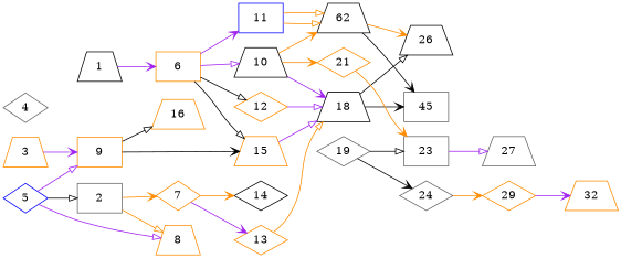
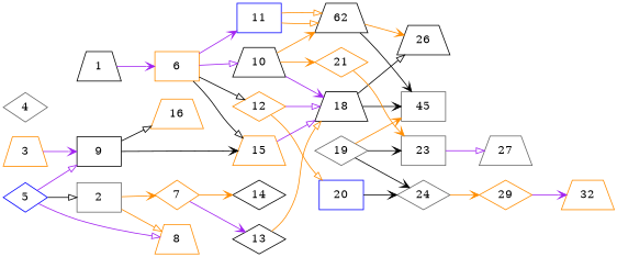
  digraph {
    rankdir=LR
    node [alpha=0.03 color=darkorange compute_size=549755813888 result_size=74752 shape=trapezium]
    edge [arrowhead=vee color=darkorange]
    1 [alpha=0.01 color=black compute_size=22945579008 ram=38518112 result_size=70656 trans_size=492927]
    6 [alpha=0.11 compute_size=4535255040 ram=50382272 shape=box trans_size=931027]
    10 [alpha=0.08 color=black compute_size=1056728902476 ram=33248144 result_size=54272 trans_size=711370]
    11 [alpha=0.06 color=blue compute_size=8589934592 ram=15074912 result_size=70656 shape=box trans_size=22891]
    12 [alpha=0.17 compute_size=68719476736 ram=50227040 shape=diamond trans_size=199902]
    15 [compute_size=782757789696 ram=39314864 result_size=54272 trans_size=510350]
    18 [alpha=0.04 color=black compute_size=489152512 ram=31382192 result_size=70656 trans_size=566871]
    21 [compute_size=134217728000 ram=35419808 result_size=1024 shape=diamond trans_size=644331]
    n9 [alpha=0.08 color=black label=62 ram=3910880 result_size=91136 trans_size=583111]
+   20 [alpha=0.04 color=blue compute_size=42933805056 ram=18041744 result_size=54272 shape=box trans_size=407954]
    2 [alpha=0.19 color=gray40 compute_size=68719476736 ram=25701968 shape=box trans_size=568118]
    7 [alpha=0.11 compute_size=1073741824000 ram=21065600 result_size=1024 shape=diamond trans_size=58951]
    8 [compute_size=22116573500 ram=44263280 result_size=0 trans_size=324388]
-   13 [alpha=0.01 compute_size=1745584128 ram=49797776 shape=diamond trans_size=1033327]
+   13 [alpha=0.01 color=black compute_size=1745584128 ram=49797776 shape=diamond trans_size=1033327]
    14 [alpha=0.19 color=black compute_size=706997125120 ram=48087056 result_size=0 shape=diamond trans_size=308851]
    3 [alpha=0.12 ram=5903552 result_size=91136 trans_size=580905]
-   9 [alpha=0.04 compute_size=5675307008 ram=24162320 result_size=9216 shape=box trans_size=729272]
+   9 [alpha=0.04 color=black compute_size=5675307008 ram=24162320 result_size=9216 shape=box trans_size=729272]
    16 [alpha=0.13 compute_size=18465771520 ram=8776928 result_size=9216 trans_size=738351]
    4 [alpha=0.10 color=gray40 compute_size=16720281600 ram=8179760 result_size=0 shape=diamond trans_size=339381]
    5 [alpha=0.10 color=blue compute_size=182455763462 ram=1732880 result_size=9216 shape=diamond trans_size=475153]
    26 [alpha=0.14 color=black compute_size=1680302080 ram=39332288 result_size=70656 trans_size=365372]
    n22 [alpha=0.14 color=gray40 compute_size=22675605588 label=45 ram=43295456 result_size=0 shape=box trans_size=570292]
    23 [color=gray40 ram=1639424 result_size=91136 shape=box trans_size=584518]
    24 [alpha=0.19 color=gray40 compute_size=7124910080 ram=23329136 shape=diamond trans_size=320008]
    19 [alpha=0.02 color=gray40 compute_size=1073741824000 ram=12366272 result_size=1024 shape=diamond trans_size=575471]
    27 [alpha=0.02 color=gray40 compute_size=20466388992 ram=44339312 result_size=0 trans_size=976039]
    29 [alpha=0.02 compute_size=1761640448 ram=51619376 shape=diamond trans_size=351945]
    n28 [alpha=0.13 compute_size=28991029248 label=32 ram=31618208 result_size=0 trans_size=999312]
    1 -> 6 [color=purple]
    6 -> 10 [arrowhead=onormal color=purple]
    6 -> 11 [color=purple]
    6 -> 12 [arrowhead=onormal color=black]
    6 -> 15 [arrowhead=onormal color=black]
    10 -> 18 [color=purple]
    10 -> 21
    10 -> n9
    11 -> n9 [arrowhead=onormal]
    11 -> n9 [arrowhead=onormal]
    12 -> 18 [arrowhead=onormal color=purple]
+   12 -> 20 [arrowhead=onormal]
    15 -> 18 [arrowhead=onormal color=purple]
    18 -> 26 [arrowhead=onormal color=black]
    18 -> n22 [color=black]
    21 -> 23
    n9 -> 26
    n9 -> n22 [color=black]
+   20 -> 24 [color=black]
    2 -> 7
    2 -> 8 [arrowhead=onormal]
    7 -> 13 [color=purple]
    7 -> 14
    13 -> 18 [arrowhead=onormal]
    3 -> 9 [color=purple]
    9 -> 15 [color=black]
    9 -> 16 [arrowhead=onormal color=black]
    5 -> 2 [arrowhead=onormal color=black]
    5 -> 8 [arrowhead=onormal color=purple]
    5 -> 9 [arrowhead=onormal color=purple]
    23 -> 27 [arrowhead=onormal color=purple]
    24 -> 29
-   19 -> 23 [arrowhead=onormal color=black]
+   19 -> n22
+   19 -> 23 [color=black]
    19 -> 24 [color=black]
    29 -> n28 [color=purple]
  }
